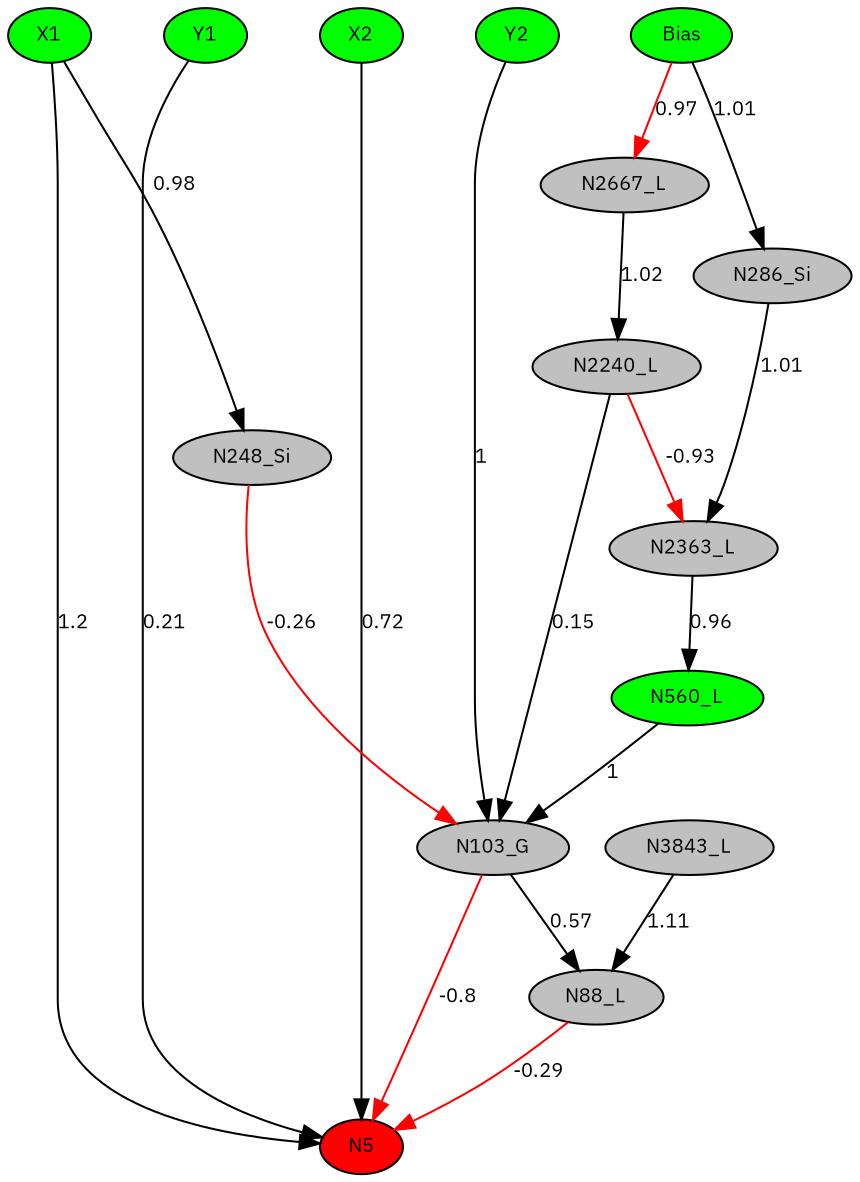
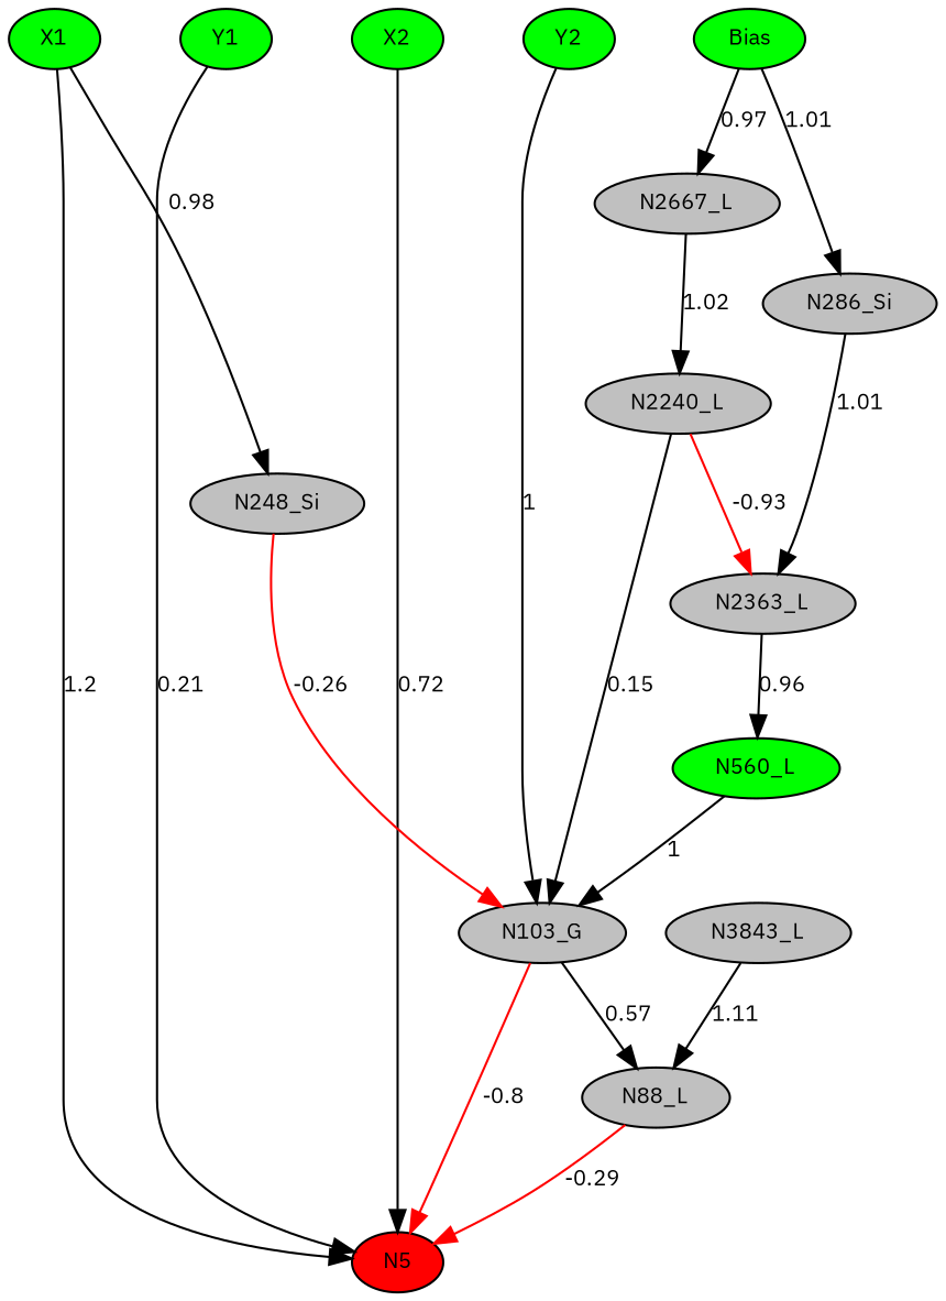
  digraph {
    fontname="IBM Plex Sans"
    node [fillcolor=gray fontname="IBM Plex Sans" fontsize=10 shape=ellipse style=filled]
    edge [color=black fontname="IBM Plex Sans" fontsize=10]
    N5 [fillcolor=red height=0.1 width=0.1]
    n2 [fillcolor=green height=0.1 label=Bias width=0.1]
    n3 [fillcolor=green height=0.1 label=X1 width=0.1]
    n4 [fillcolor=green height=0.1 label=Y1 width=0.1]
    n5 [fillcolor=green height=0.1 label=X2 width=0.1]
    n6 [fillcolor=green height=0.1 label=Y2 width=0.1]
    n7 [height=0.1 label=N286_Si width=0.1]
    n8 [height=0.1 label=N2667_L width=0.1]
    n9 [height=0.1 label=N248_Si width=0.1]
    n10 [height=0.1 label=N103_G width=0.1]
    n11 [height=0.1 label=N2363_L width=0.1]
    n12 [height=0.1 label=N2240_L width=0.1]
    n13 [height=0.1 label=N88_L width=0.1]
    n14 [fillcolor=green height=0.1 label=N560_L width=0.1]
    n15 [height=0.1 label=N3843_L width=0.1]
    subgraph sub_1 {
      rank=same
      N5
    }
    subgraph sub_2 {
      rank=same
      n2
      n3
      n4
      n5
      n6
    }
    n2 -> n7 [label=1.01]
-   n2 -> n8 [color=red label=0.97]
+   n2 -> n8 [label=0.97]
    n3 -> N5 [label=1.2]
    n3 -> n4 [style=invis color="" fontsize=""]
    n3 -> n9 [label=0.98]
    n4 -> N5 [label=0.21]
    n4 -> n5 [style=invis color="" fontsize=""]
    n5 -> N5 [label=0.72]
    n5 -> n6 [style=invis color="" fontsize=""]
    n6 -> n2 [style=invis color="" fontsize=""]
    n6 -> n10 [label=1]
    n7 -> n11 [label=1.01]
    n8 -> n12 [label=1.02]
    n9 -> n10 [arrowType=inv color=red label=-0.26]
    n10 -> N5 [arrowType=inv color=red label=-0.8]
    n10 -> n13 [label=0.57]
    n11 -> n14 [label=0.96]
    n12 -> n10 [label=0.15]
    n12 -> n11 [arrowType=inv color=red label=-0.93]
    n13 -> N5 [arrowType=inv color=red label=-0.29]
    n14 -> n10 [label=1]
    n15 -> n13 [label=1.11]
  }
